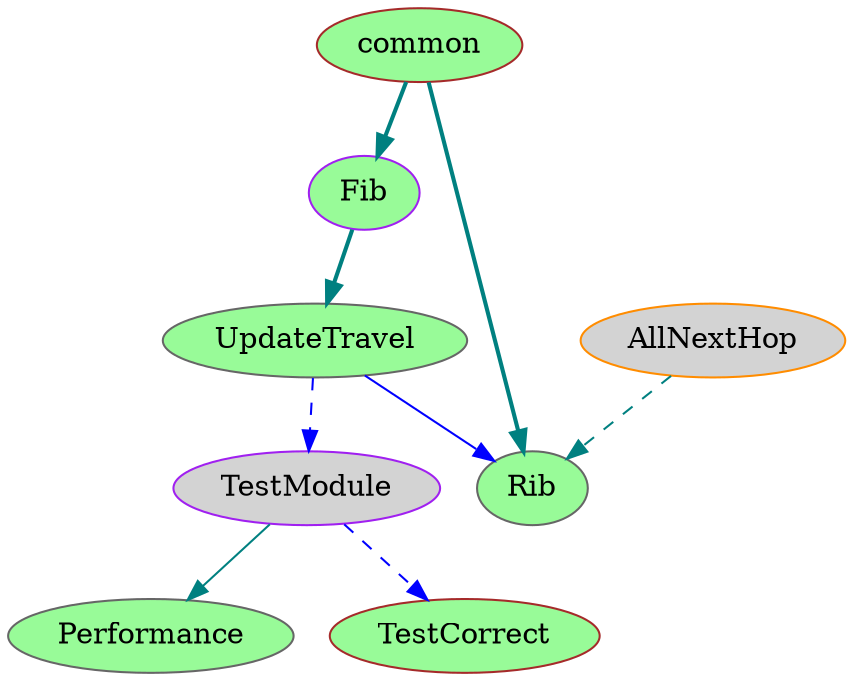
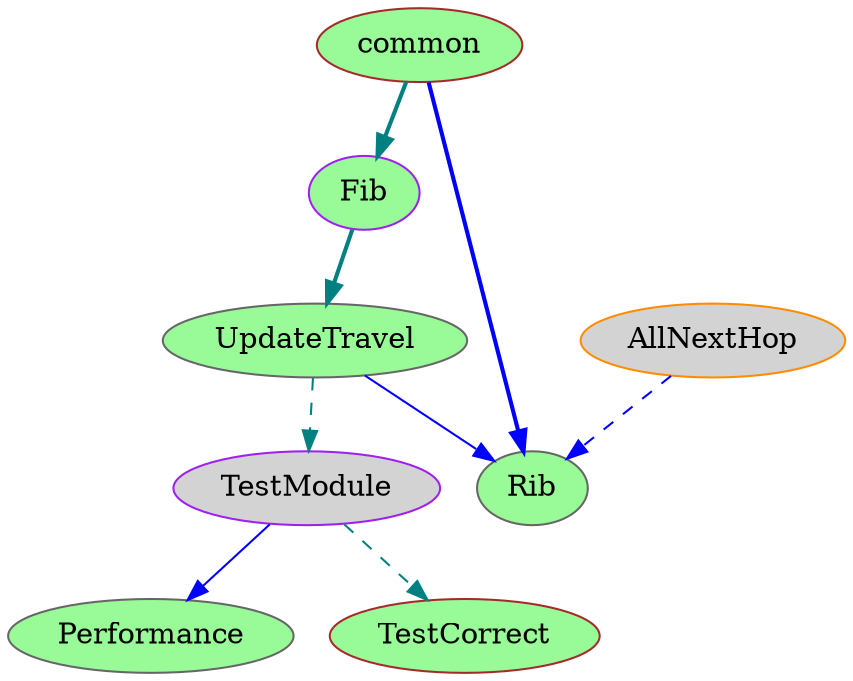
  digraph {
    node [color=gray40 fillcolor=palegreen style=filled]
    edge [color=teal style=bold]
    common [color=brown]
    Fib [color=purple]
    Rib
    UpdateTravel
    TestModule [color=purple fillcolor=lightgrey]
    AllNextHop [color=darkorange fillcolor=lightgrey]
    Performance
    TestCorrect [color=brown]
    common -> Fib
-   common -> Rib
+   common -> Rib [color=blue]
    Fib -> UpdateTravel
    UpdateTravel -> Rib [color=blue style=solid]
-   UpdateTravel -> TestModule [color=blue style=dashed]
-   TestModule -> Performance [style=solid]
-   TestModule -> TestCorrect [color=blue style=dashed]
-   AllNextHop -> Rib [style=dashed]
+   UpdateTravel -> TestModule [style=dashed]
+   TestModule -> Performance [color=blue style=solid]
+   TestModule -> TestCorrect [style=dashed]
+   AllNextHop -> Rib [color=blue style=dashed]
  }
